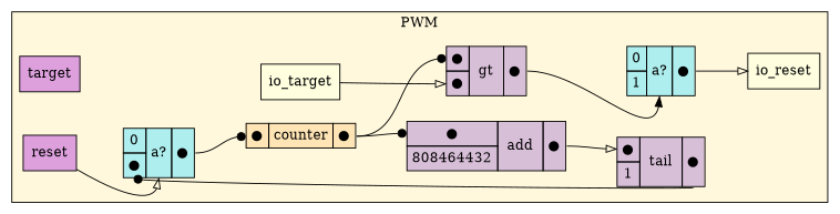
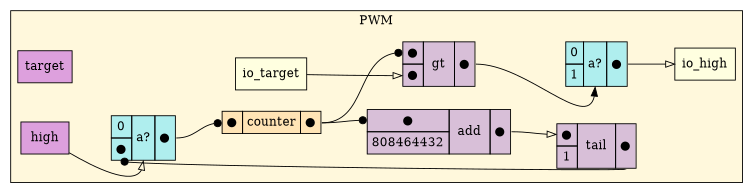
  digraph {
    rankdir=LR
    node [shape=plaintext]
    edge [arrowhead=onormal headport=in1 tailport=out]
    n1 [fillcolor=plum label=target rank=0 shape=rectangle style=filled]
-   n2 [fillcolor=plum label=reset rank=0 shape=rectangle style=filled]
+   n2 [fillcolor=plum label=high rank=0 shape=rectangle style=filled]
    n3 [label=< <TABLE BORDER="0" CELLBORDER="1" CELLSPACING="0" CELLPADDING="4" BGCOLOR="#AFEEEE">   <TR>     <TD PORT="in1">0</TD>     <TD ROWSPAN="2" PORT="select">a?</TD>     <TD ROWSPAN="2" PORT="out">&#x25cf;</TD>   </TR>   <TR>     <TD PORT="in2">&#x25cf;</TD>   </TR> </TABLE>>]
    n4 [fillcolor=lightyellow label=io_target rank=0 shape=rectangle style=filled]
    n5 [label=< <TABLE BORDER="0" CELLBORDER="1" CELLSPACING="0" CELLPADDING="4" BGCOLOR="#D8BFD8">   <TR>     <TD PORT="in1">&#x25cf;</TD>     <TD ROWSPAN="2" > gt </TD>     <TD ROWSPAN="2" PORT="out">&#x25cf;</TD>   </TR>   <TR>     <TD PORT="in2">&#x25cf;</TD>   </TR> </TABLE>>]
-   n6 [fillcolor=lightyellow label=io_reset rank=1000 shape=rectangle style=filled]
+   n6 [fillcolor=lightyellow label=io_high rank=1000 shape=rectangle style=filled]
    n7 [label=< <TABLE BORDER="0" CELLBORDER="1" CELLSPACING="0" CELLPADDING="4" BGCOLOR="#FFE4B5">   <TR>     <TD PORT="in">&#x25cf;</TD>     <TD>counter</TD>     <TD PORT="out">&#x25cf;</TD>   </TR> </TABLE>>]
    n8 [label=< <TABLE BORDER="0" CELLBORDER="1" CELLSPACING="0" CELLPADDING="4" BGCOLOR="#D8BFD8">   <TR>     <TD PORT="in1">&#x25cf;</TD>     <TD ROWSPAN="2" > add </TD>     <TD ROWSPAN="2" PORT="out">&#x25cf;</TD>   </TR>   <TR>     <TD PORT="in2">808464432</TD>   </TR> </TABLE>>]
    n9 [label=< <TABLE BORDER="0" CELLBORDER="1" CELLSPACING="0" CELLPADDING="4" BGCOLOR="#AFEEEE">   <TR>     <TD PORT="in1">0</TD>     <TD ROWSPAN="2" PORT="select">a?</TD>     <TD ROWSPAN="2" PORT="out">&#x25cf;</TD>   </TR>   <TR>     <TD PORT="in2">1</TD>   </TR> </TABLE>>]
    n10 [label=< <TABLE BORDER="0" CELLBORDER="1" CELLSPACING="0" CELLPADDING="4" BGCOLOR="#D8BFD8">   <TR>     <TD PORT="in1">&#x25cf;</TD>     <TD ROWSPAN="2" > tail </TD>     <TD ROWSPAN="2" PORT="out">&#x25cf;</TD>   </TR>   <TR>     <TD>1</TD>   </TR> </TABLE>>]
    subgraph cluster_1 {
      bgcolor="#FFF8DC"
      label=PWM
      n1
      n2
      n3
      n4
      n5
      n6
      n7
      n8
      n9
      n10
    }
    n2 -> n3 [headport=select]
    n3 -> n7 [arrowhead=dot headport=in]
    n4 -> n5 [headport=in2]
    n5 -> n9 [arrowhead=normal headport=select]
    n7 -> n5 [arrowhead=dot]
    n7 -> n8 [arrowhead=dot]
    n8 -> n10
    n9 -> n6
    n10 -> n3 [arrowhead=dot headport=in2]
  }
